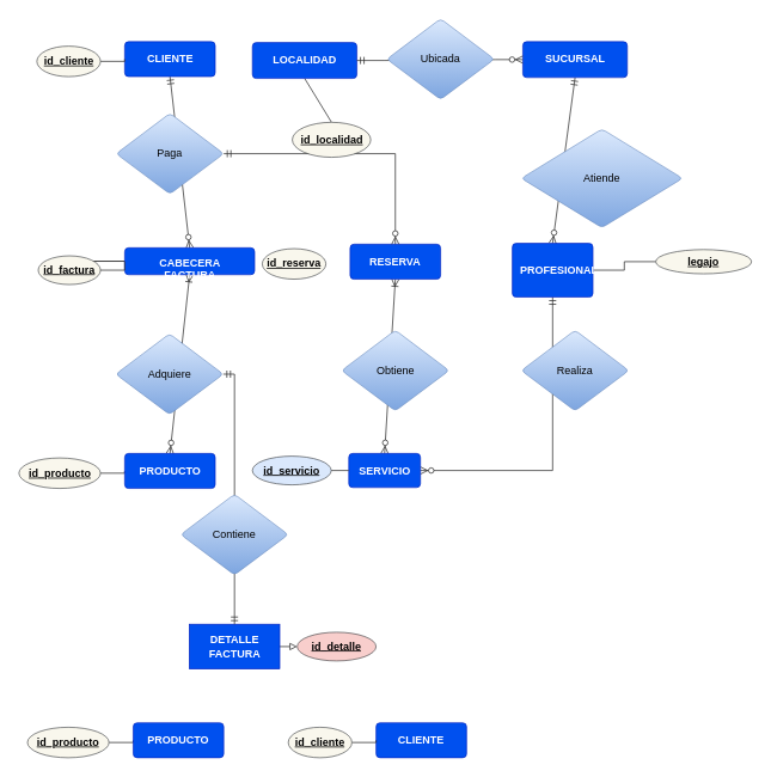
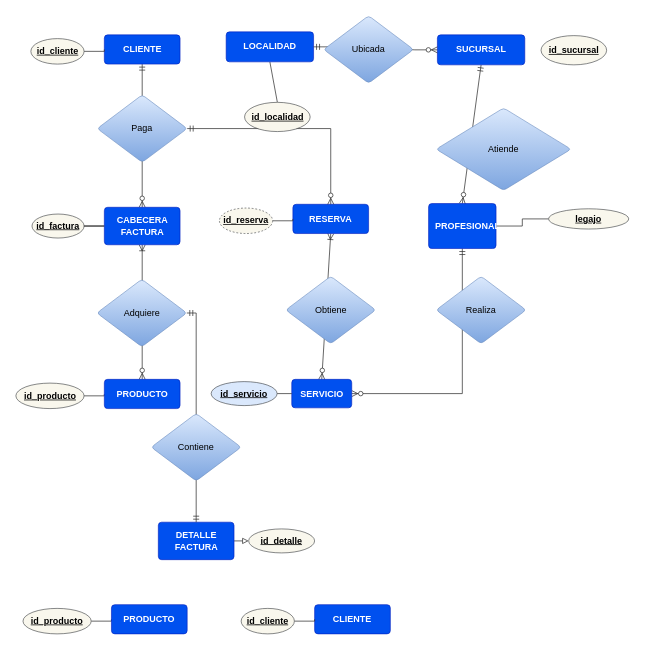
  <mxCell id="0" />
  <mxCell id="1" parent="0" />
  <mxCell id="2" value="" style="fontSize=12;html=1;endArrow=ERzeroToMany;startArrow=ERmandOne;rounded=0;entryX=0.5;entryY=0;entryDx=0;entryDy=0;exitX=0.5;exitY=1;exitDx=0;exitDy=0;strokeColor=#333333;" parent="1" source="11" target="9" edge="1"><mxGeometry width="100" height="100" relative="1" as="geometry"><mxPoint x="451" y="266" as="sourcePoint" /><mxPoint x="551" y="166" as="targetPoint" /></mxGeometry></mxCell>
  <mxCell id="3" value="" style="edgeStyle=orthogonalEdgeStyle;fontSize=12;html=1;endArrow=ERzeroToMany;startArrow=ERmandOne;rounded=0;exitX=0.5;exitY=1;exitDx=0;exitDy=0;entryX=1;entryY=0.5;entryDx=0;entryDy=0;strokeColor=#333333;" parent="1" source="9" target="10" edge="1"><mxGeometry width="100" height="100" relative="1" as="geometry"><mxPoint x="671" y="516" as="sourcePoint" /><mxPoint x="771" y="416" as="targetPoint" /></mxGeometry></mxCell>
  <mxCell id="4" value="" style="fontSize=12;html=1;endArrow=ERoneToMany;startArrow=ERzeroToMany;rounded=0;exitX=0.5;exitY=0;exitDx=0;exitDy=0;entryX=0.5;entryY=1;entryDx=0;entryDy=0;strokeColor=#333333;" parent="1" source="10" target="29" edge="1"><mxGeometry width="100" height="100" relative="1" as="geometry"><mxPoint x="311" y="446" as="sourcePoint" /><mxPoint x="411" y="346" as="targetPoint" /></mxGeometry></mxCell>
  <mxCell id="5" value="" style="fontSize=12;html=1;endArrow=ERoneToMany;startArrow=ERzeroToMany;rounded=0;exitX=0.5;exitY=0;exitDx=0;exitDy=0;entryX=0.5;entryY=1;entryDx=0;entryDy=0;strokeColor=#333333;" parent="1" source="33" target="24" edge="1"><mxGeometry width="100" height="100" relative="1" as="geometry"><mxPoint x="263" y="458" as="sourcePoint" /><mxPoint x="363" y="358" as="targetPoint" /></mxGeometry></mxCell>
  <mxCell id="6" value="" style="fontSize=12;html=1;endArrow=ERzeroToMany;startArrow=ERmandOne;rounded=0;exitX=0.5;exitY=1;exitDx=0;exitDy=0;entryX=0.5;entryY=0;entryDx=0;entryDy=0;strokeColor=#333333;" parent="1" source="7" target="24" edge="1"><mxGeometry width="100" height="100" relative="1" as="geometry"><mxPoint x="290" y="126" as="sourcePoint" /><mxPoint x="251" y="146" as="targetPoint" /></mxGeometry></mxCell>
  <mxCell id="7" value="CLIENTE" style="html=1;overflow=block;blockSpacing=1;whiteSpace=wrap;fontSize=12;fontColor=#ffffff;fontStyle=1;spacing=9;strokeColor=#001DBC;strokeOpacity=100;fillOpacity=100;rounded=1;absoluteArcSize=1;arcSize=9;fillColor=#0050ef;strokeWidth=0.8;lucidId=pkL8tXFajH.e;" parent="1" vertex="1"><mxGeometry x="138.5" y="46" width="101" height="39" as="geometry" /></mxCell>
  <mxCell id="8" style="edgeStyle=orthogonalEdgeStyle;rounded=0;orthogonalLoop=1;jettySize=auto;html=1;exitX=1;exitY=0.5;exitDx=0;exitDy=0;entryX=0;entryY=0.5;entryDx=0;entryDy=0;endArrow=none;endFill=0;strokeColor=#333333;" parent="1" source="9" target="14" edge="1"><mxGeometry relative="1" as="geometry" /></mxCell>
  <mxCell id="9" value="PROFESIONAL" style="html=1;overflow=block;blockSpacing=1;whiteSpace=wrap;fontSize=12;fontColor=#ffffff;fontStyle=1;spacing=9;strokeColor=#001DBC;strokeOpacity=100;fillOpacity=100;rounded=1;absoluteArcSize=1;arcSize=9;fillColor=#0050ef;strokeWidth=0.8;lucidId=vkL8vG9iwxpO;" parent="1" vertex="1"><mxGeometry x="571" y="271" width="90" height="60" as="geometry" /></mxCell>
  <mxCell id="10" value="SERVICIO" style="html=1;overflow=block;blockSpacing=1;whiteSpace=wrap;fontSize=12;fontColor=#ffffff;fontStyle=1;spacing=9;strokeColor=#001DBC;strokeOpacity=100;fillOpacity=100;rounded=1;absoluteArcSize=1;arcSize=9;fillColor=#0050ef;strokeWidth=0.8;lucidId=pnL8FiNyj8J7;" parent="1" vertex="1"><mxGeometry x="388.5" y="505.5" width="80" height="38" as="geometry" /></mxCell>
  <mxCell id="11" value="SUCURSAL" style="html=1;overflow=block;blockSpacing=1;whiteSpace=wrap;fontSize=12;fontColor=#ffffff;fontStyle=1;spacing=9;strokeColor=#001DBC;strokeOpacity=100;fillOpacity=100;rounded=1;absoluteArcSize=1;arcSize=9;fillColor=#0050ef;strokeWidth=0.8;lucidId=AnL8R3Wzppqm;" parent="1" vertex="1"><mxGeometry x="582.75" y="46" width="116.58" height="40" as="geometry" /></mxCell>
  <mxCell id="12" style="rounded=0;orthogonalLoop=1;jettySize=auto;html=1;exitX=1;exitY=0.5;exitDx=0;exitDy=0;entryX=0;entryY=0.5;entryDx=0;entryDy=0;endArrow=none;endFill=0;strokeColor=#333333;" parent="1" source="13" target="10" edge="1"><mxGeometry relative="1" as="geometry" /></mxCell>
  <mxCell id="13" value="id_servicio" style="html=1;overflow=block;blockSpacing=1;whiteSpace=wrap;ellipse;fontSize=12;fontStyle=5;spacing=3.8;strokeColor=#36393d;strokeOpacity=100;rounded=1;absoluteArcSize=1;arcSize=9;strokeWidth=0.8;lucidId=puL8b1gigNYD;fillColor=#dae8fc;fontColor=#000000;" parent="1" vertex="1"><mxGeometry x="281" y="508.5" width="87.96" height="32" as="geometry" /></mxCell>
  <mxCell id="14" value="legajo" style="html=1;overflow=block;blockSpacing=1;whiteSpace=wrap;ellipse;fontSize=12;fontStyle=5;spacing=3.8;strokeColor=#36393d;strokeOpacity=100;rounded=1;absoluteArcSize=1;arcSize=9;strokeWidth=0.8;lucidId=_yL8bExuBnJD;fillColor=#f9f7ed;fontColor=#000000;" parent="1" vertex="1"><mxGeometry x="731" y="278" width="107" height="27" as="geometry" /></mxCell>
  <mxCell id="15" style="edgeStyle=orthogonalEdgeStyle;rounded=0;orthogonalLoop=1;jettySize=auto;html=1;exitX=1;exitY=0.5;exitDx=0;exitDy=0;entryX=0;entryY=0.5;entryDx=0;entryDy=0;endArrow=none;endFill=0;strokeColor=#333333;" parent="1" source="16" target="7" edge="1"><mxGeometry relative="1" as="geometry" /></mxCell>
  <mxCell id="16" value="id_cliente" style="html=1;overflow=block;blockSpacing=1;whiteSpace=wrap;ellipse;fontSize=12;fontStyle=5;spacing=3.8;strokeColor=#36393d;strokeOpacity=100;rounded=1;absoluteArcSize=1;arcSize=9;strokeWidth=0.8;lucidId=hzL88.11StMF;fillColor=#f9f7ed;fontColor=#000000;" parent="1" vertex="1"><mxGeometry x="40.5" y="51" width="71" height="34" as="geometry" /></mxCell>
+ <mxCell id="17" value="id_sucursal" style="html=1;overflow=block;blockSpacing=1;whiteSpace=wrap;ellipse;fontSize=12;fontStyle=5;spacing=3.8;strokeColor=#36393d;strokeOpacity=100;rounded=1;absoluteArcSize=1;arcSize=9;strokeWidth=0.8;lucidId=WAL8xbaZnSt1;fillColor=#f9f7ed;fontColor=#000000;" parent="1" vertex="1"><mxGeometry x="721" y="47" width="87.5" height="39" as="geometry" /></mxCell>
  <mxCell id="18" value="Atiende" style="html=1;overflow=block;blockSpacing=1;whiteSpace=wrap;rhombus;fontSize=12;spacing=3.8;strokeColor=#6c8ebf;strokeOpacity=100;rounded=1;absoluteArcSize=1;arcSize=9;strokeWidth=0.8;lucidId=YDL86W.TsO2s;fillColor=#dae8fc;gradientColor=#7ea6e0;" parent="1" vertex="1"><mxGeometry x="581.04" y="143.5" width="180" height="110" as="geometry" /></mxCell>
  <mxCell id="19" value="Realiza" style="html=1;overflow=block;blockSpacing=1;whiteSpace=wrap;rhombus;fontSize=12;spacing=3.8;strokeColor=#6c8ebf;strokeOpacity=100;rounded=1;absoluteArcSize=1;arcSize=9;strokeWidth=0.8;lucidId=vzM8b60YtTsE;fillColor=#dae8fc;gradientColor=#7ea6e0;" parent="1" vertex="1"><mxGeometry x="581.04" y="368" width="120" height="90" as="geometry" /></mxCell>
  <mxCell id="20" value="Paga" style="html=1;overflow=block;blockSpacing=1;whiteSpace=wrap;rhombus;fontSize=12;spacing=3.8;strokeColor=#6c8ebf;strokeOpacity=100;rounded=1;absoluteArcSize=1;arcSize=9;strokeWidth=0.8;lucidId=WYO8RdKkdf3O;fillColor=#dae8fc;gradientColor=#7ea6e0;" parent="1" vertex="1"><mxGeometry x="129" y="126" width="120" height="90" as="geometry" /></mxCell>
  <mxCell id="21" style="edgeStyle=orthogonalEdgeStyle;rounded=0;orthogonalLoop=1;jettySize=auto;html=1;exitX=0.5;exitY=1;exitDx=0;exitDy=0;entryX=0.5;entryY=1;entryDx=0;entryDy=0;strokeColor=none;" parent="1" source="42" target="10" edge="1"><mxGeometry relative="1" as="geometry"><Array as="points"><mxPoint x="189" y="636" /><mxPoint x="441" y="636" /></Array></mxGeometry></mxCell>
  <mxCell id="22" value="Adquiere" style="html=1;overflow=block;blockSpacing=1;whiteSpace=wrap;rhombus;fontSize=12;spacing=3.8;strokeColor=#6c8ebf;strokeOpacity=100;rounded=1;absoluteArcSize=1;arcSize=9;strokeWidth=0.8;lucidId=b0O8GWY-maGy;fillColor=#dae8fc;gradientColor=#7ea6e0;" parent="1" vertex="1"><mxGeometry x="128.5" y="372" width="120" height="90" as="geometry" /></mxCell>
  <mxCell id="23" value="" style="edgeStyle=orthogonalEdgeStyle;rounded=0;orthogonalLoop=1;jettySize=auto;html=1;" parent="1" source="24" edge="1"><mxGeometry relative="1" as="geometry"><mxPoint x="58.5" y="301" as="targetPoint" /></mxGeometry></mxCell>
- <mxCell id="24" value="CABECERA FACTURA" style="html=1;overflow=block;blockSpacing=1;whiteSpace=wrap;fontSize=12;fontColor=#ffffff;fontStyle=1;spacing=9;strokeColor=#001DBC;strokeOpacity=100;fillOpacity=100;rounded=1;absoluteArcSize=1;arcSize=9;fillColor=#0050ef;strokeWidth=0.8;lucidId=xpL8QWIaJgEh;verticalAlign=middle;labelPosition=center;verticalLabelPosition=middle;align=center;" parent="1" vertex="1"><mxGeometry x="138.5" y="276" width="145" height="30" as="geometry" /></mxCell>
+ <mxCell id="24" value="CABECERA FACTURA" style="html=1;overflow=block;blockSpacing=1;whiteSpace=wrap;fontSize=12;fontColor=#ffffff;fontStyle=1;spacing=9;strokeColor=#001DBC;strokeOpacity=100;fillOpacity=100;rounded=1;absoluteArcSize=1;arcSize=9;fillColor=#0050ef;strokeWidth=0.8;lucidId=xpL8QWIaJgEh;verticalAlign=middle;labelPosition=center;verticalLabelPosition=middle;align=center;" parent="1" vertex="1"><mxGeometry x="138.5" y="276" width="101" height="50" as="geometry" /></mxCell>
  <mxCell id="25" style="edgeStyle=orthogonalEdgeStyle;rounded=0;orthogonalLoop=1;jettySize=auto;html=1;exitX=1;exitY=0.5;exitDx=0;exitDy=0;entryX=0;entryY=0.5;entryDx=0;entryDy=0;endArrow=none;endFill=0;strokeColor=#333333;" parent="1" source="26" target="24" edge="1"><mxGeometry relative="1" as="geometry" /></mxCell>
  <mxCell id="26" value="id_factura" style="html=1;overflow=block;blockSpacing=1;whiteSpace=wrap;ellipse;fontSize=12;fontStyle=5;spacing=3.8;strokeColor=#36393d;strokeOpacity=100;rounded=1;absoluteArcSize=1;arcSize=9;strokeWidth=0.8;lucidId=puL8b1gigNYD;fillColor=#f9f7ed;fontColor=#000000;" parent="1" vertex="1"><mxGeometry x="42" y="285" width="69.5" height="32" as="geometry" /></mxCell>
  <mxCell id="27" style="edgeStyle=orthogonalEdgeStyle;rounded=0;orthogonalLoop=1;jettySize=auto;html=1;exitX=1;exitY=0.5;exitDx=0;exitDy=0;entryX=0;entryY=0.5;entryDx=0;entryDy=0;endArrow=none;endFill=0;strokeColor=#333333;" parent="1" source="28" target="33" edge="1"><mxGeometry relative="1" as="geometry" /></mxCell>
  <mxCell id="28" value="id_producto" style="html=1;overflow=block;blockSpacing=1;whiteSpace=wrap;ellipse;fontSize=12;fontStyle=5;spacing=3.8;strokeColor=#36393d;strokeOpacity=100;rounded=1;absoluteArcSize=1;arcSize=9;strokeWidth=0.8;lucidId=hzL88.11StMF;fillColor=#f9f7ed;fontColor=#000000;" parent="1" vertex="1"><mxGeometry x="20.5" y="510.5" width="91" height="34" as="geometry" /></mxCell>
  <mxCell id="29" value="RESERVA" style="html=1;overflow=block;blockSpacing=1;whiteSpace=wrap;fontSize=12;fontColor=#ffffff;fontStyle=1;spacing=9;strokeColor=#001DBC;strokeOpacity=100;fillOpacity=100;rounded=1;absoluteArcSize=1;arcSize=9;fillColor=#0050ef;strokeWidth=0.8;lucidId=pkL8tXFajH.e;" parent="1" vertex="1"><mxGeometry x="390" y="272" width="101" height="39" as="geometry" /></mxCell>
- <mxCell id="31" value="id_reserva" style="html=1;overflow=block;blockSpacing=1;whiteSpace=wrap;ellipse;fontSize=12;fontStyle=5;spacing=3.8;strokeColor=#36393d;strokeOpacity=100;rounded=1;absoluteArcSize=1;arcSize=9;strokeWidth=0.8;lucidId=hzL88.11StMF;fillColor=#f9f7ed;fontColor=#000000;" parent="1" vertex="1"><mxGeometry x="292" y="277" width="71" height="34" as="geometry" /></mxCell>
+ <mxCell id="30" style="edgeStyle=orthogonalEdgeStyle;rounded=0;orthogonalLoop=1;jettySize=auto;html=1;exitX=1;exitY=0.5;exitDx=0;exitDy=0;entryX=0;entryY=0.5;entryDx=0;entryDy=0;endArrow=none;endFill=0;strokeColor=#333333;" parent="1" source="31" target="29" edge="1"><mxGeometry relative="1" as="geometry" /></mxCell>
+ <mxCell id="31" value="id_reserva" style="html=1;overflow=block;blockSpacing=1;whiteSpace=wrap;ellipse;fontSize=12;fontStyle=5;spacing=3.8;strokeColor=#36393d;strokeOpacity=100;rounded=1;absoluteArcSize=1;arcSize=9;strokeWidth=0.8;lucidId=hzL88.11StMF;fillColor=#f9f7ed;fontColor=#000000;dashed=1;" parent="1" vertex="1"><mxGeometry x="292" y="277" width="71" height="34" as="geometry" /></mxCell>
  <mxCell id="32" value="Obtiene" style="html=1;overflow=block;blockSpacing=1;whiteSpace=wrap;rhombus;fontSize=12;spacing=3.8;strokeColor=#6c8ebf;strokeOpacity=100;rounded=1;absoluteArcSize=1;arcSize=9;strokeWidth=0.8;lucidId=b0O8GWY-maGy;fillColor=#dae8fc;gradientColor=#7ea6e0;" parent="1" vertex="1"><mxGeometry x="380.5" y="368" width="120" height="90" as="geometry" /></mxCell>
  <mxCell id="33" value="PRODUCTO" style="html=1;overflow=block;blockSpacing=1;whiteSpace=wrap;fontSize=12;fontColor=#ffffff;fontStyle=1;spacing=9;strokeColor=#001DBC;strokeOpacity=100;fillOpacity=100;rounded=1;absoluteArcSize=1;arcSize=9;fillColor=#0050ef;strokeWidth=0.8;lucidId=pkL8tXFajH.e;" parent="1" vertex="1"><mxGeometry x="138.5" y="505.5" width="101" height="39" as="geometry" /></mxCell>
  <mxCell id="34" value="" style="edgeStyle=orthogonalEdgeStyle;fontSize=12;html=1;endArrow=ERzeroToMany;startArrow=ERmandOne;rounded=0;exitX=1;exitY=0.5;exitDx=0;exitDy=0;entryX=0.5;entryY=0;entryDx=0;entryDy=0;strokeColor=#333333;" parent="1" source="20" target="29" edge="1"><mxGeometry width="100" height="100" relative="1" as="geometry"><mxPoint x="311" y="185" as="sourcePoint" /><mxPoint x="411" y="85" as="targetPoint" /></mxGeometry></mxCell>
  <mxCell id="35" style="rounded=0;orthogonalLoop=1;jettySize=auto;html=1;exitX=0.5;exitY=1;exitDx=0;exitDy=0;entryX=0.5;entryY=0;entryDx=0;entryDy=0;endArrow=none;endFill=0;strokeColor=#333333;" parent="1" source="36" target="37" edge="1"><mxGeometry relative="1" as="geometry" /></mxCell>
- <mxCell id="36" value="LOCALIDAD" style="html=1;overflow=block;blockSpacing=1;whiteSpace=wrap;fontSize=12;fontColor=#ffffff;fontStyle=1;spacing=9;strokeColor=#001DBC;strokeOpacity=100;fillOpacity=100;rounded=1;absoluteArcSize=1;arcSize=9;fillColor=#0050ef;strokeWidth=0.8;lucidId=AnL8R3Wzppqm;" parent="1" vertex="1"><mxGeometry x="281" y="47" width="116.58" height="40" as="geometry" /></mxCell>
+ <mxCell id="36" value="LOCALIDAD" style="html=1;overflow=block;blockSpacing=1;whiteSpace=wrap;fontSize=12;fontColor=#ffffff;fontStyle=1;spacing=9;strokeColor=#001DBC;strokeOpacity=100;fillOpacity=100;rounded=1;absoluteArcSize=1;arcSize=9;fillColor=#0050ef;strokeWidth=0.8;lucidId=AnL8R3Wzppqm;" parent="1" vertex="1"><mxGeometry x="301" y="42" width="116.58" height="40" as="geometry" /></mxCell>
  <mxCell id="37" value="id_localidad" style="html=1;overflow=block;blockSpacing=1;whiteSpace=wrap;ellipse;fontSize=12;fontStyle=5;spacing=3.8;strokeColor=#36393d;strokeOpacity=100;rounded=1;absoluteArcSize=1;arcSize=9;strokeWidth=0.8;lucidId=WAL8xbaZnSt1;fillColor=#f9f7ed;fontColor=#000000;" parent="1" vertex="1"><mxGeometry x="325.54" y="136" width="87.5" height="39" as="geometry" /></mxCell>
  <mxCell id="38" value="" style="edgeStyle=entityRelationEdgeStyle;fontSize=12;html=1;endArrow=ERzeroToMany;startArrow=ERmandOne;rounded=0;entryX=0;entryY=0.5;entryDx=0;entryDy=0;exitX=1;exitY=0.5;exitDx=0;exitDy=0;strokeColor=#333333;" parent="1" source="36" target="11" edge="1"><mxGeometry width="100" height="100" relative="1" as="geometry"><mxPoint x="391" y="286" as="sourcePoint" /><mxPoint x="491" y="186" as="targetPoint" /></mxGeometry></mxCell>
  <mxCell id="39" value="Ubicada" style="html=1;overflow=block;blockSpacing=1;whiteSpace=wrap;rhombus;fontSize=12;spacing=3.8;strokeColor=#6c8ebf;strokeOpacity=100;rounded=1;absoluteArcSize=1;arcSize=9;strokeWidth=0.8;lucidId=YDL86W.TsO2s;fillColor=#dae8fc;gradientColor=#7ea6e0;" parent="1" vertex="1"><mxGeometry x="431" y="20.5" width="120" height="90" as="geometry" /></mxCell>
  <mxCell id="40" value="" style="edgeStyle=orthogonalEdgeStyle;rounded=0;orthogonalLoop=1;jettySize=auto;html=1;exitX=0.5;exitY=1;exitDx=0;exitDy=0;entryX=0.5;entryY=1;entryDx=0;entryDy=0;strokeColor=none;" parent="1" source="33" target="42" edge="1"><mxGeometry relative="1" as="geometry"><Array as="points" /><mxPoint x="189" y="545" as="sourcePoint" /><mxPoint x="441" y="544" as="targetPoint" /></mxGeometry></mxCell>
  <mxCell id="41" style="edgeStyle=orthogonalEdgeStyle;rounded=0;orthogonalLoop=1;jettySize=auto;html=1;exitX=1;exitY=0.5;exitDx=0;exitDy=0;entryX=0;entryY=0.5;entryDx=0;entryDy=0;endArrow=block;endFill=0;strokeColor=#333333;" parent="1" source="42" target="45" edge="1"><mxGeometry relative="1" as="geometry" /></mxCell>
- <mxCell id="42" value="DETALLE FACTURA" style="html=1;overflow=block;blockSpacing=1;whiteSpace=wrap;fontSize=12;fontColor=#ffffff;fontStyle=1;spacing=9;strokeColor=#001DBC;strokeOpacity=100;fillOpacity=100;absoluteArcSize=1;arcSize=9;fillColor=#0050ef;strokeWidth=0.8;lucidId=xpL8QWIaJgEh;verticalAlign=middle;labelPosition=center;verticalLabelPosition=middle;align=center;rounded=0;" parent="1" vertex="1"><mxGeometry x="210.5" y="696" width="101" height="50" as="geometry" /></mxCell>
+ <mxCell id="42" value="DETALLE FACTURA" style="html=1;overflow=block;blockSpacing=1;whiteSpace=wrap;fontSize=12;fontColor=#ffffff;fontStyle=1;spacing=9;strokeColor=#001DBC;strokeOpacity=100;fillOpacity=100;rounded=1;absoluteArcSize=1;arcSize=9;fillColor=#0050ef;strokeWidth=0.8;lucidId=xpL8QWIaJgEh;verticalAlign=middle;labelPosition=center;verticalLabelPosition=middle;align=center;" parent="1" vertex="1"><mxGeometry x="210.5" y="696" width="101" height="50" as="geometry" /></mxCell>
  <mxCell id="43" value="" style="edgeStyle=orthogonalEdgeStyle;fontSize=12;html=1;endArrow=ERmandOne;startArrow=ERmandOne;rounded=0;exitX=0.5;exitY=0;exitDx=0;exitDy=0;entryX=1;entryY=0.5;entryDx=0;entryDy=0;strokeColor=#333333;" parent="1" source="42" target="22" edge="1"><mxGeometry width="100" height="100" relative="1" as="geometry"><mxPoint x="361" y="566" as="sourcePoint" /><mxPoint x="461" y="466" as="targetPoint" /></mxGeometry></mxCell>
  <mxCell id="44" value="Contiene" style="html=1;overflow=block;blockSpacing=1;whiteSpace=wrap;rhombus;fontSize=12;spacing=3.8;strokeColor=#6c8ebf;strokeOpacity=100;rounded=1;absoluteArcSize=1;arcSize=9;strokeWidth=0.8;lucidId=b0O8GWY-maGy;fillColor=#dae8fc;gradientColor=#7ea6e0;" parent="1" vertex="1"><mxGeometry x="201" y="551" width="120" height="90" as="geometry" /></mxCell>
- <mxCell id="45" value="id_detalle" style="html=1;overflow=block;blockSpacing=1;whiteSpace=wrap;ellipse;fontSize=12;fontStyle=5;spacing=3.8;strokeColor=#36393d;strokeOpacity=100;rounded=1;absoluteArcSize=1;arcSize=9;strokeWidth=0.8;lucidId=puL8b1gigNYD;fillColor=#f8cecc;fontColor=#000000;" parent="1" vertex="1"><mxGeometry x="331" y="705" width="87.96" height="32" as="geometry" /></mxCell>
+ <mxCell id="45" value="id_detalle" style="html=1;overflow=block;blockSpacing=1;whiteSpace=wrap;ellipse;fontSize=12;fontStyle=5;spacing=3.8;strokeColor=#36393d;strokeOpacity=100;rounded=1;absoluteArcSize=1;arcSize=9;strokeWidth=0.8;lucidId=puL8b1gigNYD;fillColor=#f9f7ed;fontColor=#000000;" parent="1" vertex="1"><mxGeometry x="331" y="705" width="87.96" height="32" as="geometry" /></mxCell>
  <mxCell id="46" style="edgeStyle=orthogonalEdgeStyle;rounded=0;orthogonalLoop=1;jettySize=auto;html=1;exitX=1;exitY=0.5;exitDx=0;exitDy=0;entryX=0;entryY=0.5;entryDx=0;entryDy=0;endArrow=none;endFill=0;strokeColor=#333333;" edge="1" parent="1" source="47" target="48"><mxGeometry relative="1" as="geometry" /></mxCell>
  <mxCell id="47" value="id_producto" style="html=1;overflow=block;blockSpacing=1;whiteSpace=wrap;ellipse;fontSize=12;fontStyle=5;spacing=3.8;strokeColor=#36393d;strokeOpacity=100;rounded=1;absoluteArcSize=1;arcSize=9;strokeWidth=0.8;lucidId=hzL88.11StMF;fillColor=#f9f7ed;fontColor=#000000;" vertex="1" parent="1"><mxGeometry x="30" y="811" width="91" height="34" as="geometry" /></mxCell>
  <mxCell id="48" value="PRODUCTO" style="html=1;overflow=block;blockSpacing=1;whiteSpace=wrap;fontSize=12;fontColor=#ffffff;fontStyle=1;spacing=9;strokeColor=#001DBC;strokeOpacity=100;fillOpacity=100;rounded=1;absoluteArcSize=1;arcSize=9;fillColor=#0050ef;strokeWidth=0.8;lucidId=pkL8tXFajH.e;" vertex="1" parent="1"><mxGeometry x="148" y="806" width="101" height="39" as="geometry" /></mxCell>
  <mxCell id="49" value="CLIENTE" style="html=1;overflow=block;blockSpacing=1;whiteSpace=wrap;fontSize=12;fontColor=#ffffff;fontStyle=1;spacing=9;strokeColor=#001DBC;strokeOpacity=100;fillOpacity=100;rounded=1;absoluteArcSize=1;arcSize=9;fillColor=#0050ef;strokeWidth=0.8;lucidId=pkL8tXFajH.e;" vertex="1" parent="1"><mxGeometry x="419" y="806" width="101" height="39" as="geometry" /></mxCell>
  <mxCell id="50" style="edgeStyle=orthogonalEdgeStyle;rounded=0;orthogonalLoop=1;jettySize=auto;html=1;exitX=1;exitY=0.5;exitDx=0;exitDy=0;entryX=0;entryY=0.5;entryDx=0;entryDy=0;endArrow=none;endFill=0;strokeColor=#333333;" edge="1" parent="1" source="51" target="49"><mxGeometry relative="1" as="geometry" /></mxCell>
  <mxCell id="51" value="id_cliente" style="html=1;overflow=block;blockSpacing=1;whiteSpace=wrap;ellipse;fontSize=12;fontStyle=5;spacing=3.8;strokeColor=#36393d;strokeOpacity=100;rounded=1;absoluteArcSize=1;arcSize=9;strokeWidth=0.8;lucidId=hzL88.11StMF;fillColor=#f9f7ed;fontColor=#000000;" vertex="1" parent="1"><mxGeometry x="321" y="811" width="71" height="34" as="geometry" /></mxCell>
